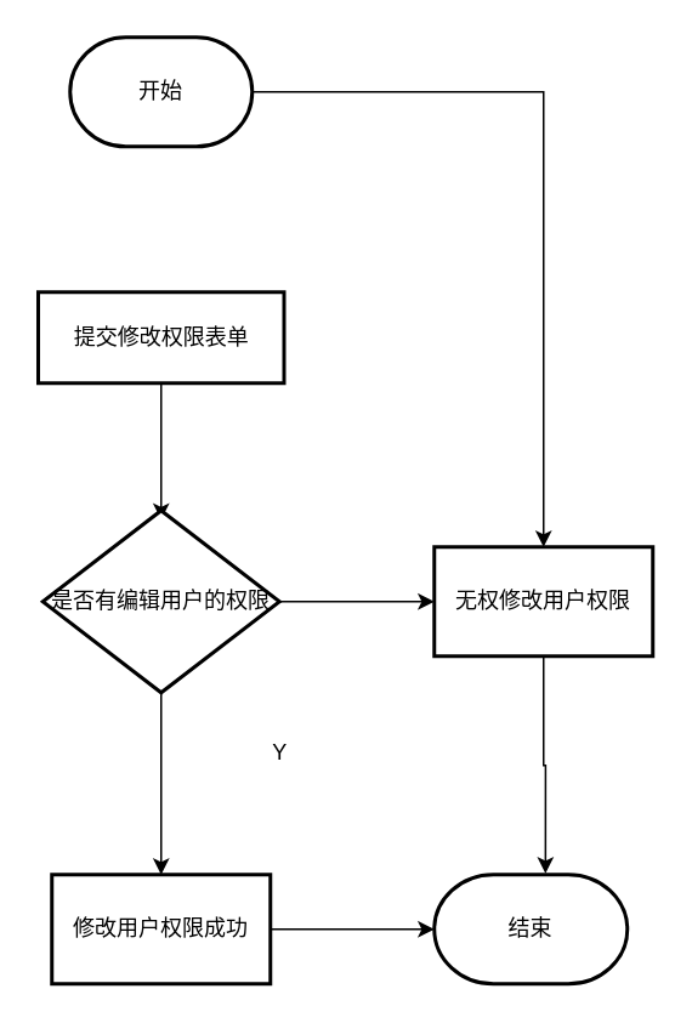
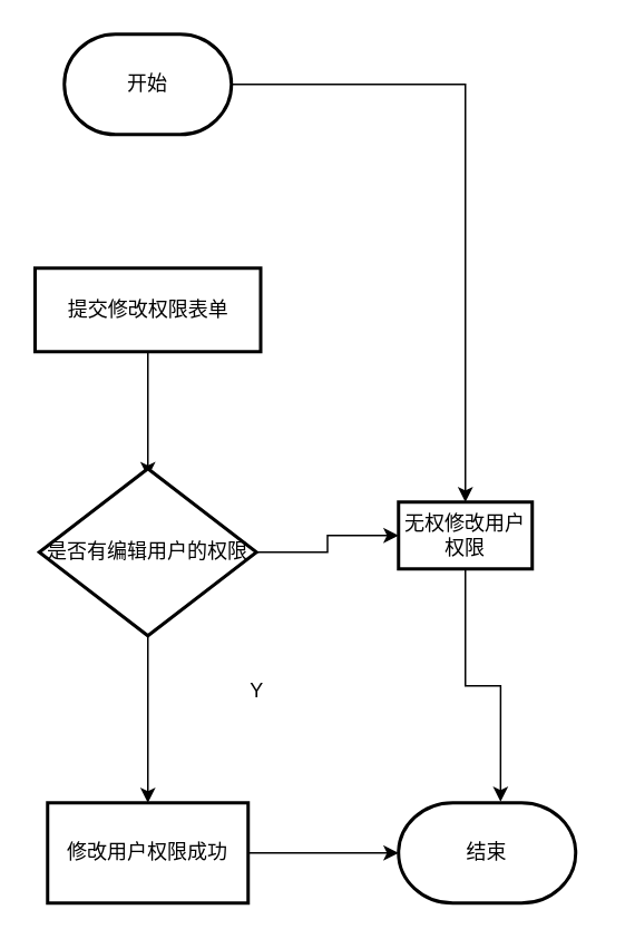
  <mxCell id="0" />
  <mxCell id="1" parent="0" />
  <mxCell id="2" value="" style="edgeStyle=orthogonalEdgeStyle;rounded=0;orthogonalLoop=1;jettySize=auto;html=1;" edge="1" parent="1" source="3" target="13"><mxGeometry relative="1" as="geometry" /></mxCell>
  <mxCell id="3" value="开始" style="strokeWidth=2;html=1;shape=mxgraph.flowchart.terminator;whiteSpace=wrap;" vertex="1" parent="1"><mxGeometry x="38" y="20" width="100" height="60" as="geometry" /></mxCell>
  <mxCell id="4" value="" style="edgeStyle=orthogonalEdgeStyle;rounded=0;orthogonalLoop=1;jettySize=auto;html=1;" edge="1" parent="1" source="5"><mxGeometry relative="1" as="geometry"><mxPoint x="88" y="285" as="targetPoint" /></mxGeometry></mxCell>
  <mxCell id="5" value="提交修改权限表单" style="whiteSpace=wrap;html=1;strokeWidth=2;" vertex="1" parent="1"><mxGeometry x="20.5" y="160" width="135" height="50" as="geometry" /></mxCell>
  <mxCell id="6" value="" style="edgeStyle=orthogonalEdgeStyle;rounded=0;orthogonalLoop=1;jettySize=auto;html=1;" edge="1" parent="1" source="8" target="10"><mxGeometry relative="1" as="geometry" /></mxCell>
  <mxCell id="7" value="" style="edgeStyle=orthogonalEdgeStyle;rounded=0;orthogonalLoop=1;jettySize=auto;html=1;" edge="1" parent="1" source="8" target="13"><mxGeometry relative="1" as="geometry" /></mxCell>
  <mxCell id="8" value="是否有编辑用户的权限" style="strokeWidth=2;html=1;shape=mxgraph.flowchart.decision;whiteSpace=wrap;" vertex="1" parent="1"><mxGeometry x="23" y="280" width="130" height="100" as="geometry" /></mxCell>
  <mxCell id="9" value="" style="edgeStyle=orthogonalEdgeStyle;rounded=0;orthogonalLoop=1;jettySize=auto;html=1;" edge="1" parent="1" source="10" target="14"><mxGeometry relative="1" as="geometry" /></mxCell>
  <mxCell id="10" value="修改用户权限成功" style="whiteSpace=wrap;html=1;strokeWidth=2;" vertex="1" parent="1"><mxGeometry x="28" y="480" width="120" height="60" as="geometry" /></mxCell>
  <mxCell id="11" value="Y" style="text;html=1;align=center;verticalAlign=middle;resizable=0;points=[];autosize=1;strokeColor=none;fillColor=none;" vertex="1" parent="1"><mxGeometry x="138" y="398" width="30" height="30" as="geometry" /></mxCell>
  <mxCell id="12" style="edgeStyle=orthogonalEdgeStyle;rounded=0;orthogonalLoop=1;jettySize=auto;html=1;entryX=0.576;entryY=-0.01;entryDx=0;entryDy=0;entryPerimeter=0;" edge="1" parent="1" source="13" target="14"><mxGeometry relative="1" as="geometry"><mxPoint x="298" y="450" as="targetPoint" /></mxGeometry></mxCell>
- <mxCell id="13" value="无权修改用户权限" style="whiteSpace=wrap;html=1;strokeWidth=2;" vertex="1" parent="1"><mxGeometry x="238" y="300" width="120" height="60" as="geometry" /></mxCell>
+ <mxCell id="13" value="无权修改用户权限" style="whiteSpace=wrap;html=1;strokeWidth=2;" vertex="1" parent="1"><mxGeometry x="238" y="300" width="80" height="40" as="geometry" /></mxCell>
  <mxCell id="14" value="结束" style="strokeWidth=2;html=1;shape=mxgraph.flowchart.terminator;whiteSpace=wrap;" vertex="1" parent="1"><mxGeometry x="238" y="480" width="106" height="60" as="geometry" /></mxCell>
